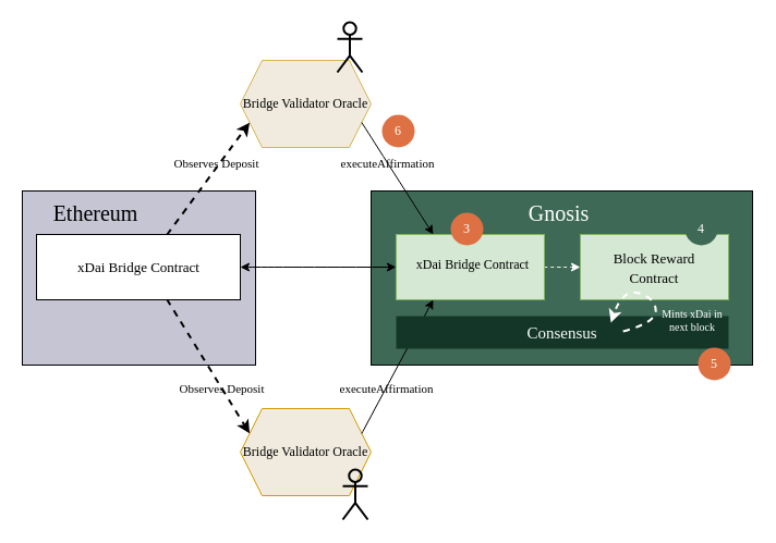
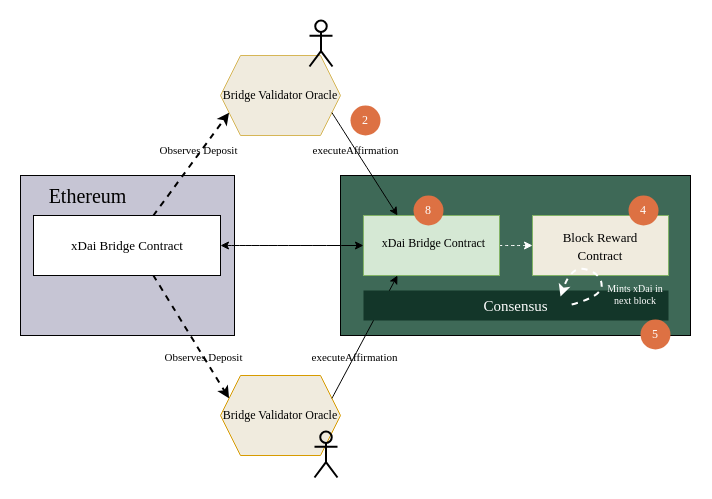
  <mxCell id="0" />
  <mxCell id="1" parent="0" />
  <mxCell id="2" value="" style="rounded=0;whiteSpace=wrap;html=1;fontFamily=Comic Sans MS;labelBackgroundColor=#3E6957;fillColor=#3e6957;" vertex="1" parent="1"><mxGeometry x="340" y="175" width="350" height="160" as="geometry" /></mxCell>
  <mxCell id="3" value="" style="rounded=0;whiteSpace=wrap;html=1;fontFamily=Comic Sans MS;fontColor=none;noLabel=1;labelBackgroundColor=none;fillColor=#c6c5d4;" vertex="1" parent="1"><mxGeometry x="20" y="175" width="214" height="160" as="geometry" /></mxCell>
  <mxCell id="4" value="Ethereum" style="text;html=1;strokeColor=none;fillColor=none;align=center;verticalAlign=middle;whiteSpace=wrap;rounded=0;fontFamily=Comic Sans MS;fontSize=20;" vertex="1" parent="1"><mxGeometry x="20" y="175" width="135" height="40" as="geometry" /></mxCell>
- <mxCell id="5" value="Gnosis" style="text;html=1;strokeColor=none;fillColor=none;align=center;verticalAlign=middle;whiteSpace=wrap;rounded=0;fontFamily=Comic Sans MS;fontSize=20;fontColor=#FFFFFF;" vertex="1" parent="1"><mxGeometry x="445" y="175" width="135" height="40" as="geometry" /></mxCell>
  <mxCell id="6" value="Bridge Validator Oracle" style="shape=hexagon;perimeter=hexagonPerimeter2;whiteSpace=wrap;html=1;fixedSize=1;fillColor=#F0EBDE;strokeColor=#d79b00;fontFamily=Comic Sans MS;rounded=0;" vertex="1" parent="1"><mxGeometry x="220" y="375" width="120" height="80" as="geometry" /></mxCell>
  <mxCell id="7" value="Bridge Validator Oracle" style="shape=hexagon;perimeter=hexagonPerimeter2;whiteSpace=wrap;html=1;fixedSize=1;fillColor=#F0EBDE;strokeColor=#d6b656;fontFamily=Comic Sans MS;rounded=0;" vertex="1" parent="1"><mxGeometry x="220" y="55" width="120" height="80" as="geometry" /></mxCell>
  <mxCell id="8" value="executeAffirmation" style="endArrow=classic;html=1;exitX=1;exitY=0.25;exitDx=0;exitDy=0;entryX=0.25;entryY=1;entryDx=0;entryDy=0;strokeWidth=1;fontFamily=Comic Sans MS;labelBackgroundColor=none;rounded=0;curved=1;" edge="1" parent="1" source="6" target="24"><mxGeometry x="-0.319" y="-1" width="50" height="50" relative="1" as="geometry"><mxPoint x="290" y="325" as="sourcePoint" /><mxPoint x="340" y="275" as="targetPoint" /><mxPoint as="offset" /></mxGeometry></mxCell>
  <mxCell id="9" value="executeAffirmation" style="endArrow=classic;html=1;exitX=1;exitY=0.75;exitDx=0;exitDy=0;entryX=0.25;entryY=0;entryDx=0;entryDy=0;strokeWidth=1;fontFamily=Comic Sans MS;labelBackgroundColor=none;rounded=0;curved=1;" edge="1" parent="1" source="7" target="24"><mxGeometry x="-0.269" width="50" height="50" relative="1" as="geometry"><mxPoint x="375" y="380" as="sourcePoint" /><mxPoint x="428.973" y="285" as="targetPoint" /><mxPoint x="-1" as="offset" /></mxGeometry></mxCell>
  <mxCell id="10" value="Observes Deposit" style="endArrow=classic;dashed=1;html=1;strokeWidth=2;entryX=0;entryY=0.25;entryDx=0;entryDy=0;exitX=0.75;exitY=1;exitDx=0;exitDy=0;endFill=1;fontFamily=Comic Sans MS;labelBackgroundColor=none;rounded=0;curved=1;" edge="1" parent="1" target="6"><mxGeometry x="0.332" width="50" height="50" relative="1" as="geometry"><mxPoint x="152.929" y="275" as="sourcePoint" /><mxPoint x="340" y="275" as="targetPoint" /><mxPoint as="offset" /></mxGeometry></mxCell>
  <mxCell id="11" value="Observes Deposit" style="endArrow=classic;dashed=1;html=1;strokeWidth=2;entryX=0;entryY=0.75;entryDx=0;entryDy=0;exitX=0.75;exitY=0;exitDx=0;exitDy=0;endFill=1;fontFamily=Comic Sans MS;labelBackgroundColor=none;rounded=0;curved=1;" edge="1" parent="1" target="7"><mxGeometry x="0.238" y="2" width="50" height="50" relative="1" as="geometry"><mxPoint x="152.929" y="215" as="sourcePoint" /><mxPoint x="180" y="380" as="targetPoint" /><mxPoint as="offset" /></mxGeometry></mxCell>
- <mxCell id="12" value="&lt;font style=&quot;font-size: 13px&quot;&gt;Block Reward&lt;br&gt;Contract&lt;/font&gt;" style="rounded=0;whiteSpace=wrap;html=1;fontFamily=Comic Sans MS;fillColor=#d5e8d4;strokeColor=#82b366;fontSize=15;" vertex="1" parent="1"><mxGeometry x="532" y="215" width="136.04" height="60" as="geometry" /></mxCell>
+ <mxCell id="12" value="&lt;font style=&quot;font-size: 13px&quot;&gt;Block Reward&lt;br&gt;Contract&lt;/font&gt;" style="rounded=0;whiteSpace=wrap;html=1;fontFamily=Comic Sans MS;fillColor=#f0ebde;strokeColor=#82b366;fontSize=15;" vertex="1" parent="1"><mxGeometry x="532" y="215" width="136.04" height="60" as="geometry" /></mxCell>
  <mxCell id="13" value="Consensus" style="rounded=0;whiteSpace=wrap;html=1;fontFamily=Comic Sans MS;fillColor=#133629;strokeColor=none;fontSize=15;fontColor=#FFFFFF;" vertex="1" parent="1"><mxGeometry x="363" y="290" width="305" height="30" as="geometry" /></mxCell>
  <mxCell id="14" value="" style="endArrow=classic;dashed=1;html=1;strokeWidth=1;exitX=1;exitY=0.5;exitDx=0;exitDy=0;endFill=1;fontColor=#FFFFFF;labelBackgroundColor=none;strokeColor=#FFFFFF;fontFamily=Comic Sans MS;rounded=0;curved=1;" edge="1" parent="1" source="24" target="12"><mxGeometry x="-0.063" y="12" width="50" height="50" relative="1" as="geometry"><mxPoint x="162.929" y="225" as="sourcePoint" /><mxPoint x="184" y="95" as="targetPoint" /><mxPoint as="offset" /></mxGeometry></mxCell>
  <mxCell id="15" value="" style="endArrow=classic;html=1;dashed=1;labelBackgroundColor=none;fontFamily=Comic Sans MS;fontSize=12;fontColor=#FFFFFF;strokeWidth=2;entryX=0.044;entryY=1.013;entryDx=0;entryDy=0;entryPerimeter=0;strokeColor=#FFFFFF;rounded=0;curved=1;" edge="1" parent="1"><mxGeometry width="50" height="50" relative="1" as="geometry"><mxPoint x="571.17" y="304" as="sourcePoint" /><mxPoint x="560.002" y="296.08" as="targetPoint" /><Array as="points"><mxPoint x="601.17" y="296" /><mxPoint x="601.17" y="274" /><mxPoint x="571.17" y="264" /></Array></mxGeometry></mxCell>
  <mxCell id="16" value="Mints xDai in next block" style="text;html=1;strokeColor=none;fillColor=none;align=center;verticalAlign=middle;whiteSpace=wrap;rounded=0;dashed=1;fontFamily=Comic Sans MS;fontSize=10;fontColor=#FFFFFF;" vertex="1" parent="1"><mxGeometry x="600" y="279" width="70" height="30" as="geometry" /></mxCell>
- <mxCell id="17" value="6" style="ellipse;whiteSpace=wrap;html=1;dashed=1;fontFamily=Comic Sans MS;fontSize=12;fontColor=#FFFFFF;strokeColor=none;strokeWidth=2;fillColor=#DD7143;rounded=0;" vertex="1" parent="1"><mxGeometry x="350" y="105" width="30" height="30" as="geometry" /></mxCell>
+ <mxCell id="17" value="2" style="ellipse;whiteSpace=wrap;html=1;dashed=1;fontFamily=Comic Sans MS;fontSize=12;fontColor=#FFFFFF;strokeColor=none;strokeWidth=2;fillColor=#DD7143;rounded=0;" vertex="1" parent="1"><mxGeometry x="350" y="105" width="30" height="30" as="geometry" /></mxCell>
  <mxCell id="18" value="5" style="ellipse;whiteSpace=wrap;html=1;dashed=1;fontFamily=Comic Sans MS;fontSize=12;fontColor=#FFFFFF;strokeColor=none;strokeWidth=2;fillColor=#DD7143;rounded=0;" vertex="1" parent="1"><mxGeometry x="640" y="319" width="30" height="30" as="geometry" /></mxCell>
- <mxCell id="19" value="4" style="ellipse;whiteSpace=wrap;html=1;dashed=1;fontFamily=Comic Sans MS;fontSize=12;fontColor=#FFFFFF;strokeColor=none;strokeWidth=2;fillColor=#3e6957;rounded=0;" vertex="1" parent="1"><mxGeometry x="628.04" y="195" width="30" height="30" as="geometry" /></mxCell>
+ <mxCell id="19" value="4" style="ellipse;whiteSpace=wrap;html=1;dashed=1;fontFamily=Comic Sans MS;fontSize=12;fontColor=#FFFFFF;strokeColor=none;strokeWidth=2;fillColor=#DD7143;rounded=0;" vertex="1" parent="1"><mxGeometry x="628.04" y="195" width="30" height="30" as="geometry" /></mxCell>
  <mxCell id="20" value="" style="rounded=0;whiteSpace=wrap;html=1;fontFamily=Comic Sans MS;" vertex="1" parent="1"><mxGeometry x="33" y="215" width="187" height="60" as="geometry" /></mxCell>
  <mxCell id="21" value="" style="endArrow=classic;startArrow=classic;html=1;fontFamily=Comic Sans MS;entryX=0;entryY=0.5;entryDx=0;entryDy=0;exitX=1;exitY=0.5;exitDx=0;exitDy=0;rounded=0;curved=1;" edge="1" parent="1" source="20" target="24"><mxGeometry width="50" height="50" relative="1" as="geometry"><mxPoint x="207.571" y="215" as="sourcePoint" /><mxPoint x="274.054" y="355" as="targetPoint" /></mxGeometry></mxCell>
  <mxCell id="22" value="xDai Bridge Contract" style="text;html=1;strokeColor=none;fillColor=none;align=center;verticalAlign=middle;whiteSpace=wrap;rounded=0;fontFamily=Comic Sans MS;fontSize=13;" vertex="1" parent="1"><mxGeometry x="68.16" y="229.5" width="117.68" height="31" as="geometry" /></mxCell>
  <mxCell id="23" value="" style="group;fontFamily=Comic Sans MS;fontSize=11;rounded=0;" vertex="1" connectable="0" parent="1"><mxGeometry x="362.96" y="215" width="147.04" height="60" as="geometry" /></mxCell>
  <mxCell id="24" value="" style="rounded=0;whiteSpace=wrap;html=1;fontFamily=Comic Sans MS;fillColor=#d5e8d4;strokeColor=#82b366;" vertex="1" parent="23"><mxGeometry width="136.04" height="60" as="geometry" /></mxCell>
  <mxCell id="25" value="xDai Bridge Contract" style="text;html=1;strokeColor=none;fillColor=none;align=center;verticalAlign=middle;whiteSpace=wrap;rounded=0;fontFamily=Comic Sans MS;fontSize=12;" vertex="1" parent="23"><mxGeometry x="14.58" y="13" width="111.46" height="30" as="geometry" /></mxCell>
- <mxCell id="26" value="3" style="ellipse;whiteSpace=wrap;html=1;dashed=1;fontFamily=Comic Sans MS;fontSize=12;fontColor=#FFFFFF;strokeColor=none;strokeWidth=2;fillColor=#DD7143;rounded=0;" vertex="1" parent="1"><mxGeometry x="413" y="195" width="30" height="30" as="geometry" /></mxCell>
+ <mxCell id="26" value="8" style="ellipse;whiteSpace=wrap;html=1;dashed=1;fontFamily=Comic Sans MS;fontSize=12;fontColor=#FFFFFF;strokeColor=none;strokeWidth=2;fillColor=#DD7143;rounded=0;" vertex="1" parent="1"><mxGeometry x="413" y="195" width="30" height="30" as="geometry" /></mxCell>
  <mxCell id="27" value="" style="shape=umlActor;verticalLabelPosition=bottom;verticalAlign=top;html=1;outlineConnect=0;fontFamily=Comic Sans MS;fontSize=13;fontColor=#FFFFFF;strokeColor=default;strokeWidth=2;fillColor=none;rounded=0;" vertex="1" parent="1"><mxGeometry x="309" y="20" width="23" height="46" as="geometry" /></mxCell>
  <mxCell id="28" value="" style="shape=umlActor;verticalLabelPosition=bottom;verticalAlign=top;html=1;outlineConnect=0;fontFamily=Comic Sans MS;fontSize=13;fontColor=#FFFFFF;strokeColor=default;strokeWidth=2;fillColor=none;rounded=0;" vertex="1" parent="1"><mxGeometry x="314" y="431" width="23" height="46" as="geometry" /></mxCell>
